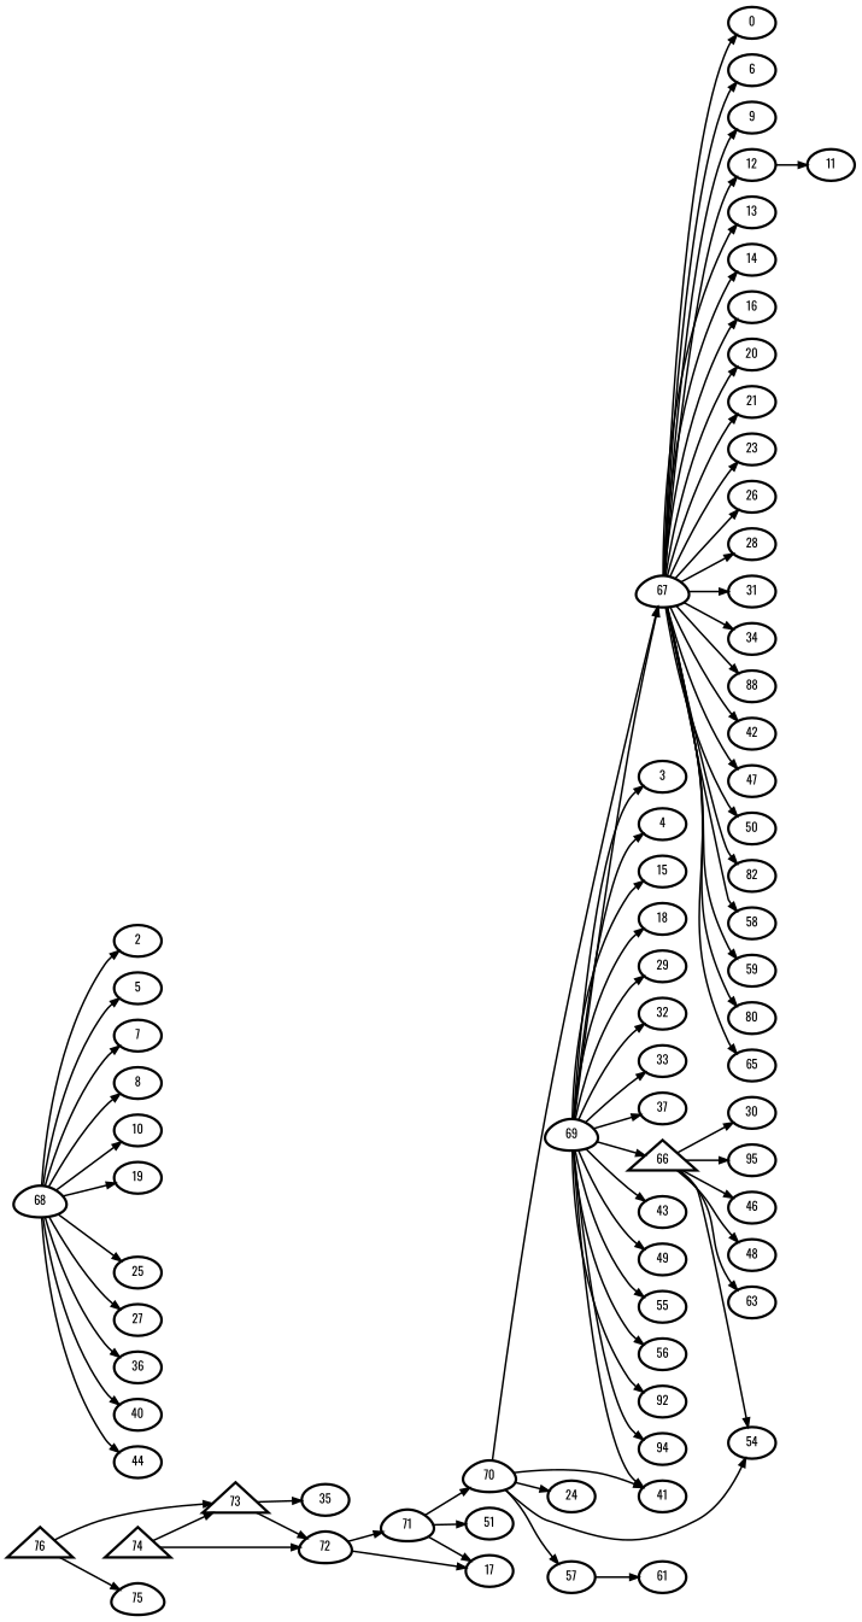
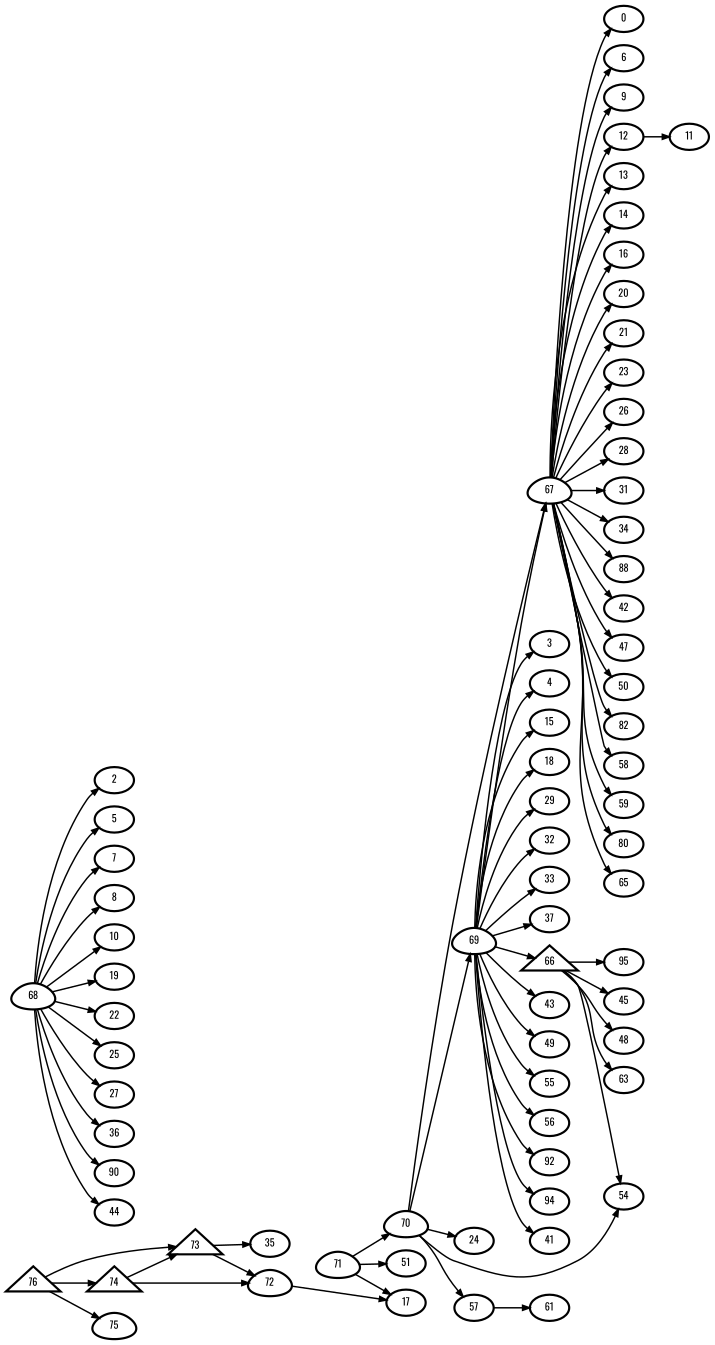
  digraph {
    fontname=Oswald
    rankdir=LR
    node [fontname=Oswald penwidth=3]
    edge [fontname=Oswald penwidth=2]
    n1 [label=0]
    n2 [label=2]
    n3 [label=3]
    n4 [label=4]
    n5 [label=5]
    n6 [label=6]
    n7 [label=7]
    n8 [label=8]
    n9 [label=9]
    n10 [label=10]
    n11 [label=11]
    n12 [label=12]
    n13 [label=13]
    n14 [label=14]
    n15 [label=15]
    n16 [label=16]
    n17 [label=17]
    n18 [label=18]
    n19 [label=19]
    n20 [label=20]
    n21 [label=21]
+   n22 [label=22]
    n23 [label=23]
    n24 [label=24]
    n25 [label=25]
    n26 [label=26]
    n27 [label=27]
    n28 [label=28]
    n29 [label=29]
-   n30 [label=30]
    n31 [label=31]
    n32 [label=32]
    n33 [label=33]
    n34 [label=34]
    n35 [label=35]
    n36 [label=36]
    n37 [label=37]
    n38 [label=88]
-   n39 [label=40]
+   n39 [label=90]
    n40 [label=41]
    n41 [label=42]
    n42 [label=43]
    n43 [label=44]
    n44 [label=95]
-   n45 [label=46]
+   n45 [label=45]
    n46 [label=47]
    n47 [label=48]
    n48 [label=49]
    n49 [label=50]
    n50 [label=51]
    n51 [label=82]
    n52 [label=54]
    n53 [label=55]
    n54 [label=56]
    n55 [label=57]
    n56 [label=61]
    n57 [label=58]
    n58 [label=59]
    n59 [label=80]
    n60 [label=92]
    n61 [label=63]
    n62 [label=94]
    n63 [label=65]
    n64 [label=67 shape=egg]
    n65 [label=68 shape=egg]
    n66 [label=69 shape=egg]
    n67 [label=66 shape=triangle]
    n68 [label=70 shape=egg]
    n69 [label=71 shape=egg]
    n70 [label=72 shape=egg]
    n71 [label=75 shape=egg]
    n72 [label=73 shape=triangle]
    n73 [label=74 shape=triangle]
    n74 [label=76 shape=triangle]
    n12 -> n11
    n55 -> n56
    n64 -> n1
    n64 -> n6
    n64 -> n9
    n64 -> n12
    n64 -> n13
    n64 -> n14
    n64 -> n16
    n64 -> n20
    n64 -> n21
    n64 -> n23
    n64 -> n26
    n64 -> n28
    n64 -> n31
    n64 -> n34
    n64 -> n38
    n64 -> n41
    n64 -> n46
    n64 -> n49
    n64 -> n51
    n64 -> n57
    n64 -> n58
    n64 -> n59
    n64 -> n63
    n65 -> n2
    n65 -> n5
    n65 -> n7
    n65 -> n8
    n65 -> n10
    n65 -> n19
+   n65 -> n22
    n65 -> n25
    n65 -> n27
    n65 -> n36
    n65 -> n39
    n65 -> n43
    n66 -> n3
    n66 -> n4
    n66 -> n15
    n66 -> n18
    n66 -> n29
    n66 -> n32
    n66 -> n33
    n66 -> n37
    n66 -> n40
    n66 -> n42
    n66 -> n48
    n66 -> n53
    n66 -> n54
    n66 -> n60
    n66 -> n62
    n66 -> n64
    n66 -> n67
-   n67 -> n30
    n67 -> n44
    n67 -> n45
    n67 -> n47
    n67 -> n52
    n67 -> n61
    n68 -> n24
    n68 -> n52
    n68 -> n55
    n68 -> n64
-   n68 -> n40
+   n68 -> n66
    n69 -> n17
    n69 -> n50
    n69 -> n68
    n70 -> n17
-   n70 -> n69
    n72 -> n35
    n72 -> n70
    n73 -> n70
    n73 -> n72
    n74 -> n71
    n74 -> n72
+   n74 -> n73
  }
